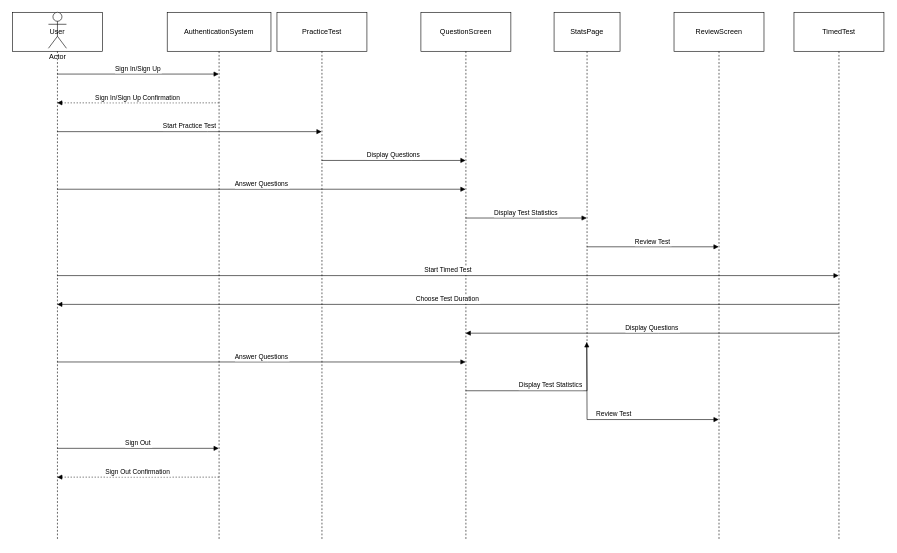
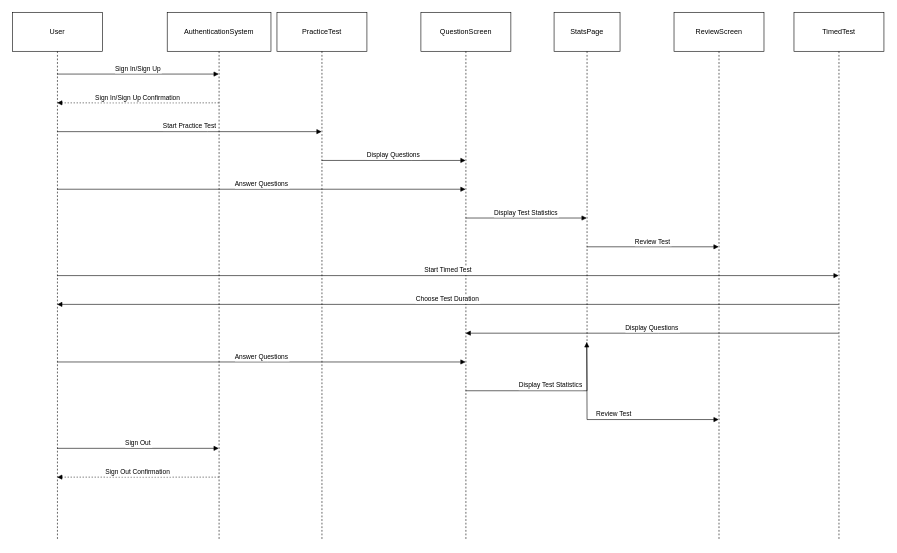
  <mxCell id="0" />
  <mxCell id="1" parent="0" />
  <mxCell id="2" value="User" style="shape=umlLifeline;perimeter=lifelinePerimeter;whiteSpace=wrap;container=1;dropTarget=0;collapsible=0;recursiveResize=0;outlineConnect=0;portConstraint=eastwest;newEdgeStyle={&quot;edgeStyle&quot;:&quot;elbowEdgeStyle&quot;,&quot;elbow&quot;:&quot;vertical&quot;,&quot;curved&quot;:0,&quot;rounded&quot;:0};size=65;" vertex="1" parent="1"><mxGeometry x="20" y="20" width="150" height="880" as="geometry" /></mxCell>
  <mxCell id="3" value="AuthenticationSystem" style="shape=umlLifeline;perimeter=lifelinePerimeter;whiteSpace=wrap;container=1;dropTarget=0;collapsible=0;recursiveResize=0;outlineConnect=0;portConstraint=eastwest;newEdgeStyle={&quot;edgeStyle&quot;:&quot;elbowEdgeStyle&quot;,&quot;elbow&quot;:&quot;vertical&quot;,&quot;curved&quot;:0,&quot;rounded&quot;:0};size=65;" vertex="1" parent="1"><mxGeometry x="278" y="20" width="173" height="880" as="geometry" /></mxCell>
  <mxCell id="4" value="PracticeTest" style="shape=umlLifeline;perimeter=lifelinePerimeter;whiteSpace=wrap;container=1;dropTarget=0;collapsible=0;recursiveResize=0;outlineConnect=0;portConstraint=eastwest;newEdgeStyle={&quot;edgeStyle&quot;:&quot;elbowEdgeStyle&quot;,&quot;elbow&quot;:&quot;vertical&quot;,&quot;curved&quot;:0,&quot;rounded&quot;:0};size=65;" vertex="1" parent="1"><mxGeometry x="461" y="20" width="150" height="880" as="geometry" /></mxCell>
  <mxCell id="5" value="QuestionScreen" style="shape=umlLifeline;perimeter=lifelinePerimeter;whiteSpace=wrap;container=1;dropTarget=0;collapsible=0;recursiveResize=0;outlineConnect=0;portConstraint=eastwest;newEdgeStyle={&quot;edgeStyle&quot;:&quot;elbowEdgeStyle&quot;,&quot;elbow&quot;:&quot;vertical&quot;,&quot;curved&quot;:0,&quot;rounded&quot;:0};size=65;" vertex="1" parent="1"><mxGeometry x="701" y="20" width="150" height="880" as="geometry" /></mxCell>
  <mxCell id="6" value="StatsPage" style="shape=umlLifeline;perimeter=lifelinePerimeter;whiteSpace=wrap;container=1;dropTarget=0;collapsible=0;recursiveResize=0;outlineConnect=0;portConstraint=eastwest;newEdgeStyle={&quot;edgeStyle&quot;:&quot;elbowEdgeStyle&quot;,&quot;elbow&quot;:&quot;vertical&quot;,&quot;curved&quot;:0,&quot;rounded&quot;:0};size=65;" vertex="1" parent="1"><mxGeometry x="923" y="20" width="110" height="550" as="geometry" /></mxCell>
  <mxCell id="7" value="ReviewScreen" style="shape=umlLifeline;perimeter=lifelinePerimeter;whiteSpace=wrap;container=1;dropTarget=0;collapsible=0;recursiveResize=0;outlineConnect=0;portConstraint=eastwest;newEdgeStyle={&quot;edgeStyle&quot;:&quot;elbowEdgeStyle&quot;,&quot;elbow&quot;:&quot;vertical&quot;,&quot;curved&quot;:0,&quot;rounded&quot;:0};size=65;" vertex="1" parent="1"><mxGeometry x="1123" y="20" width="150" height="880" as="geometry" /></mxCell>
  <mxCell id="8" value="TimedTest" style="shape=umlLifeline;perimeter=lifelinePerimeter;whiteSpace=wrap;container=1;dropTarget=0;collapsible=0;recursiveResize=0;outlineConnect=0;portConstraint=eastwest;newEdgeStyle={&quot;edgeStyle&quot;:&quot;elbowEdgeStyle&quot;,&quot;elbow&quot;:&quot;vertical&quot;,&quot;curved&quot;:0,&quot;rounded&quot;:0};size=65;" vertex="1" parent="1"><mxGeometry x="1323" y="20" width="150" height="880" as="geometry" /></mxCell>
  <mxCell id="9" value="Sign In/Sign Up" style="verticalAlign=bottom;endArrow=block;edgeStyle=elbowEdgeStyle;elbow=vertical;curved=0;rounded=0;" edge="1" parent="1" source="2" target="3"><mxGeometry relative="1" as="geometry"><Array as="points"><mxPoint x="240" y="123" /></Array></mxGeometry></mxCell>
  <mxCell id="10" value="Sign In/Sign Up Confirmation" style="verticalAlign=bottom;endArrow=block;edgeStyle=elbowEdgeStyle;elbow=vertical;curved=0;rounded=0;dashed=1;dashPattern=2 3;" edge="1" parent="1" source="3" target="2"><mxGeometry relative="1" as="geometry"><Array as="points"><mxPoint x="240" y="171" /></Array></mxGeometry></mxCell>
  <mxCell id="11" value="Start Practice Test" style="verticalAlign=bottom;endArrow=block;edgeStyle=elbowEdgeStyle;elbow=vertical;curved=0;rounded=0;" edge="1" parent="1" source="2" target="4"><mxGeometry relative="1" as="geometry"><Array as="points"><mxPoint x="345" y="219" /></Array></mxGeometry></mxCell>
  <mxCell id="12" value="Display Questions" style="verticalAlign=bottom;endArrow=block;edgeStyle=elbowEdgeStyle;elbow=vertical;curved=0;rounded=0;" edge="1" parent="1" source="4" target="5"><mxGeometry relative="1" as="geometry"><Array as="points"><mxPoint x="686" y="267" /></Array></mxGeometry></mxCell>
  <mxCell id="13" value="Answer Questions" style="verticalAlign=bottom;endArrow=block;edgeStyle=elbowEdgeStyle;elbow=vertical;curved=0;rounded=0;" edge="1" parent="1" source="2" target="5"><mxGeometry relative="1" as="geometry"><Array as="points"><mxPoint x="445" y="315" /></Array></mxGeometry></mxCell>
  <mxCell id="14" value="Display Test Statistics" style="verticalAlign=bottom;endArrow=block;edgeStyle=elbowEdgeStyle;elbow=vertical;curved=0;rounded=0;" edge="1" parent="1" source="5" target="6"><mxGeometry relative="1" as="geometry"><Array as="points"><mxPoint x="897" y="363" /></Array></mxGeometry></mxCell>
  <mxCell id="15" value="Review Test" style="verticalAlign=bottom;endArrow=block;edgeStyle=elbowEdgeStyle;elbow=vertical;curved=0;rounded=0;" edge="1" parent="1" source="6" target="7"><mxGeometry relative="1" as="geometry"><Array as="points"><mxPoint x="1108" y="411" /></Array></mxGeometry></mxCell>
  <mxCell id="16" value="Start Timed Test" style="verticalAlign=bottom;endArrow=block;edgeStyle=elbowEdgeStyle;elbow=vertical;curved=0;rounded=0;" edge="1" parent="1" source="2" target="8"><mxGeometry relative="1" as="geometry"><Array as="points"><mxPoint x="756" y="459" /></Array></mxGeometry></mxCell>
  <mxCell id="17" value="Choose Test Duration" style="verticalAlign=bottom;endArrow=block;edgeStyle=elbowEdgeStyle;elbow=vertical;curved=0;rounded=0;" edge="1" parent="1" source="8" target="2"><mxGeometry relative="1" as="geometry"><Array as="points"><mxPoint x="756" y="507" /></Array></mxGeometry></mxCell>
  <mxCell id="18" value="Display Questions" style="verticalAlign=bottom;endArrow=block;edgeStyle=elbowEdgeStyle;elbow=vertical;curved=0;rounded=0;" edge="1" parent="1" source="8" target="5"><mxGeometry relative="1" as="geometry"><Array as="points"><mxPoint x="1097" y="555" /></Array></mxGeometry></mxCell>
  <mxCell id="19" value="Answer Questions" style="verticalAlign=bottom;endArrow=block;edgeStyle=elbowEdgeStyle;elbow=vertical;curved=0;rounded=0;" edge="1" parent="1" source="2" target="5"><mxGeometry relative="1" as="geometry"><Array as="points"><mxPoint x="445" y="603" /></Array></mxGeometry></mxCell>
  <mxCell id="20" value="Display Test Statistics" style="verticalAlign=bottom;endArrow=block;edgeStyle=elbowEdgeStyle;elbow=vertical;curved=0;rounded=0;" edge="1" parent="1" source="5" target="6"><mxGeometry relative="1" as="geometry"><Array as="points"><mxPoint x="897" y="651" /></Array></mxGeometry></mxCell>
  <mxCell id="21" value="Review Test" style="verticalAlign=bottom;endArrow=block;edgeStyle=elbowEdgeStyle;elbow=vertical;curved=0;rounded=0;" edge="1" parent="1" source="6" target="7"><mxGeometry relative="1" as="geometry"><Array as="points"><mxPoint x="1108" y="699" /></Array></mxGeometry></mxCell>
  <mxCell id="22" value="Sign Out" style="verticalAlign=bottom;endArrow=block;edgeStyle=elbowEdgeStyle;elbow=vertical;curved=0;rounded=0;" edge="1" parent="1" source="2" target="3"><mxGeometry relative="1" as="geometry"><Array as="points"><mxPoint x="240" y="747" /></Array></mxGeometry></mxCell>
  <mxCell id="23" value="Sign Out Confirmation" style="verticalAlign=bottom;endArrow=block;edgeStyle=elbowEdgeStyle;elbow=vertical;curved=0;rounded=0;dashed=1;dashPattern=2 3;" edge="1" parent="1" source="3" target="2"><mxGeometry relative="1" as="geometry"><Array as="points"><mxPoint x="240" y="795" /></Array></mxGeometry></mxCell>
- <mxCell id="24" value="Actor" style="shape=umlActor;verticalLabelPosition=bottom;verticalAlign=top;html=1;outlineConnect=0;" vertex="1" parent="1"><mxGeometry x="80" y="20" width="30" height="60" as="geometry" /></mxCell>
